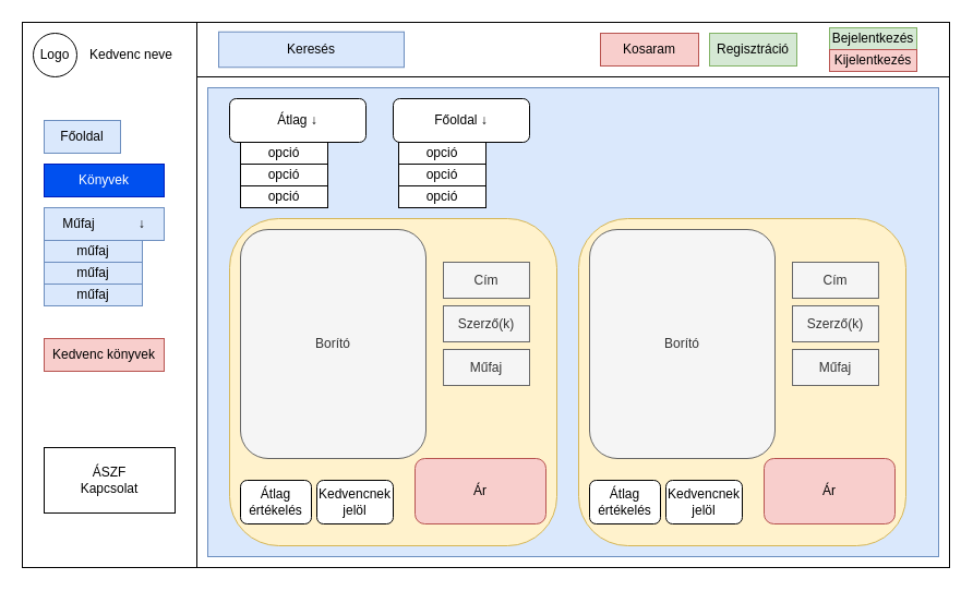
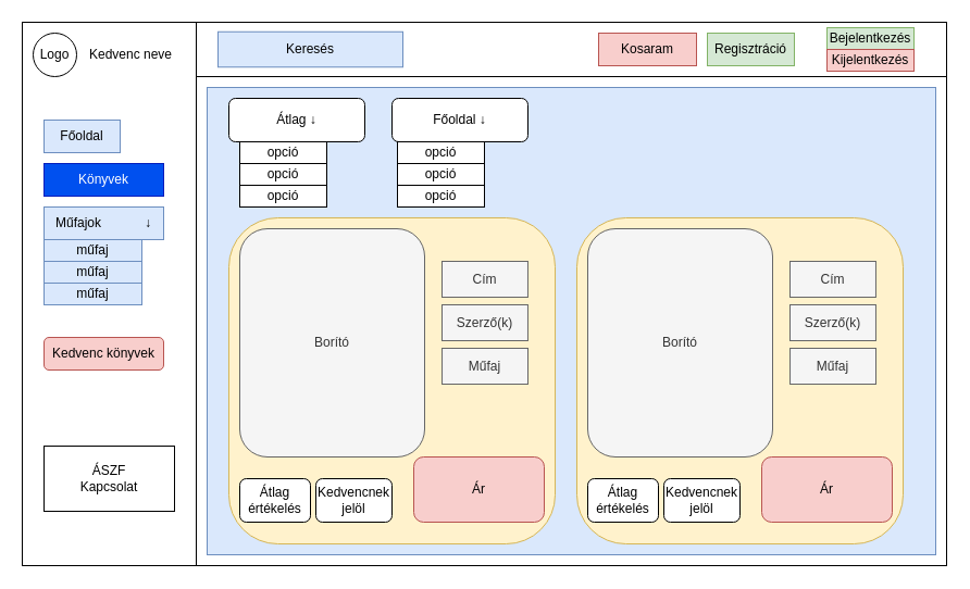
  <mxCell id="0" />
  <mxCell id="1" parent="0" />
  <mxCell id="2" value="" style="rounded=0;whiteSpace=wrap;html=1;" parent="1" vertex="1"><mxGeometry width="850" height="500" as="geometry" x="20" y="20" /></mxCell>
  <mxCell id="3" value="" style="rounded=0;whiteSpace=wrap;html=1;fillColor=#dae8fc;strokeColor=#6c8ebf;" parent="1" vertex="1"><mxGeometry x="190" y="80" width="670" height="430" as="geometry" /></mxCell>
  <mxCell id="4" value="" style="rounded=0;whiteSpace=wrap;html=1;" parent="1" vertex="1"><mxGeometry width="160" height="500" as="geometry" x="20" y="20" /></mxCell>
  <mxCell id="5" value="" style="rounded=0;whiteSpace=wrap;html=1;" parent="1" vertex="1"><mxGeometry x="180" width="690" height="50" as="geometry" y="20" /></mxCell>
  <mxCell id="6" value="Logo" style="ellipse;whiteSpace=wrap;html=1;" parent="1" vertex="1"><mxGeometry x="30" y="30" width="40" height="40" as="geometry" /></mxCell>
  <mxCell id="7" value="Kedvenc neve" style="text;html=1;strokeColor=none;fillColor=none;align=center;verticalAlign=middle;whiteSpace=wrap;rounded=0;" parent="1" vertex="1"><mxGeometry x="80" y="35" width="80" height="30" as="geometry" /></mxCell>
  <mxCell id="8" value="Főoldal" style="text;html=1;strokeColor=#6c8ebf;fillColor=#dae8fc;align=center;verticalAlign=middle;whiteSpace=wrap;rounded=0;" parent="1" vertex="1"><mxGeometry x="40" y="110" width="70" height="30" as="geometry" /></mxCell>
  <mxCell id="9" value="Könyvek" style="text;html=1;strokeColor=#001DBC;fillColor=#0050ef;align=center;verticalAlign=middle;whiteSpace=wrap;rounded=0;fontColor=#ffffff;" parent="1" vertex="1"><mxGeometry x="40" y="150" width="110" height="30" as="geometry" /></mxCell>
- <mxCell id="10" value="Műfaj&amp;nbsp; &amp;nbsp; &amp;nbsp; &amp;nbsp; &amp;nbsp; &amp;nbsp;&amp;nbsp;↓" style="text;html=1;strokeColor=#6c8ebf;fillColor=#dae8fc;align=center;verticalAlign=middle;whiteSpace=wrap;rounded=0;" parent="1" vertex="1"><mxGeometry x="40" y="190" width="110" height="30" as="geometry" /></mxCell>
- <mxCell id="11" value="Kedvenc könyvek" style="rounded=0;whiteSpace=wrap;html=1;fillColor=#f8cecc;strokeColor=#b85450;" parent="1" vertex="1"><mxGeometry x="40" y="310" width="110" height="30" as="geometry" /></mxCell>
+ <mxCell id="10" value="Műfajok&amp;nbsp; &amp;nbsp; &amp;nbsp; &amp;nbsp; &amp;nbsp; &amp;nbsp;&amp;nbsp;↓" style="text;html=1;strokeColor=#6c8ebf;fillColor=#dae8fc;align=center;verticalAlign=middle;whiteSpace=wrap;rounded=0;" parent="1" vertex="1"><mxGeometry x="40" y="190" width="110" height="30" as="geometry" /></mxCell>
+ <mxCell id="11" value="Kedvenc könyvek" style="whiteSpace=wrap;html=1;fillColor=#f8cecc;strokeColor=#b85450;rounded=1;" parent="1" vertex="1"><mxGeometry x="40" y="310" width="110" height="30" as="geometry" /></mxCell>
  <mxCell id="12" value="Regisztráció" style="text;html=1;strokeColor=#82b366;fillColor=#d5e8d4;align=center;verticalAlign=middle;whiteSpace=wrap;rounded=0;" parent="1" vertex="1"><mxGeometry x="650" y="30" width="80" height="30" as="geometry" /></mxCell>
  <mxCell id="13" value="Bejelentkezés" style="text;html=1;strokeColor=#82b366;fillColor=#d5e8d4;align=center;verticalAlign=middle;whiteSpace=wrap;rounded=0;" parent="1" vertex="1"><mxGeometry x="760" y="25" width="80" height="20" as="geometry" /></mxCell>
  <mxCell id="14" value="Kijelentkezés" style="text;html=1;strokeColor=#b85450;fillColor=#f8cecc;align=center;verticalAlign=middle;whiteSpace=wrap;rounded=0;" parent="1" vertex="1"><mxGeometry x="760" y="45" width="80" height="20" as="geometry" /></mxCell>
  <mxCell id="15" value="ÁSZF&lt;br&gt;Kapcsolat" style="rounded=0;whiteSpace=wrap;html=1;" parent="1" vertex="1"><mxGeometry x="40" y="410" width="120" height="60" as="geometry" /></mxCell>
  <mxCell id="16" value="Keresés" style="rounded=0;whiteSpace=wrap;html=1;fillColor=#dae8fc;strokeColor=#6c8ebf;" parent="1" vertex="1"><mxGeometry x="200" y="28.75" width="170" height="32.5" as="geometry" /></mxCell>
  <mxCell id="17" value="Kosaram" style="rounded=0;whiteSpace=wrap;html=1;fillColor=#f8cecc;strokeColor=#b85450;" parent="1" vertex="1"><mxGeometry x="550" y="30" width="90" height="30" as="geometry" /></mxCell>
  <mxCell id="18" value="műfaj" style="rounded=0;whiteSpace=wrap;html=1;fillColor=#dae8fc;strokeColor=#6c8ebf;" parent="1" vertex="1"><mxGeometry x="40" y="220" width="90" height="20" as="geometry" /></mxCell>
  <mxCell id="19" value="műfaj" style="rounded=0;whiteSpace=wrap;html=1;fillColor=#dae8fc;strokeColor=#6c8ebf;" parent="1" vertex="1"><mxGeometry x="40" y="240" width="90" height="20" as="geometry" /></mxCell>
  <mxCell id="20" value="műfaj" style="rounded=0;whiteSpace=wrap;html=1;fillColor=#dae8fc;strokeColor=#6c8ebf;" parent="1" vertex="1"><mxGeometry x="40" y="260" width="90" height="20" as="geometry" /></mxCell>
  <mxCell id="21" value="" style="rounded=1;whiteSpace=wrap;html=1;fillColor=#fff2cc;strokeColor=#d6b656;" parent="1" vertex="1"><mxGeometry x="210" y="200" width="300" height="300" as="geometry" /></mxCell>
  <mxCell id="22" value="Borító" style="rounded=1;whiteSpace=wrap;html=1;fillColor=#f5f5f5;fontColor=#333333;strokeColor=#666666;" parent="1" vertex="1"><mxGeometry x="220" y="210" width="170" height="210" as="geometry" /></mxCell>
  <mxCell id="23" value="Cím" style="text;html=1;strokeColor=#666666;fillColor=#f5f5f5;align=center;verticalAlign=middle;whiteSpace=wrap;rounded=0;fontColor=#333333;" parent="1" vertex="1"><mxGeometry x="406" y="240" width="78.95" height="33" as="geometry" /></mxCell>
  <mxCell id="24" value="Szerző(k)" style="text;html=1;strokeColor=#666666;fillColor=#f5f5f5;align=center;verticalAlign=middle;whiteSpace=wrap;rounded=0;fontColor=#333333;" parent="1" vertex="1"><mxGeometry x="406" y="280" width="78.95" height="33" as="geometry" /></mxCell>
  <mxCell id="25" value="Átlag ↓" style="rounded=1;whiteSpace=wrap;html=1;" vertex="1" parent="1"><mxGeometry x="210" y="90" width="125" height="40" as="geometry" /></mxCell>
  <mxCell id="26" value="Főoldal ↓" style="rounded=1;whiteSpace=wrap;html=1;" vertex="1" parent="1"><mxGeometry x="360" y="90" width="125" height="40" as="geometry" /></mxCell>
  <mxCell id="27" value="Átlag értékelés" style="rounded=1;whiteSpace=wrap;html=1;" vertex="1" parent="1"><mxGeometry x="220" y="440" width="65" height="40" as="geometry" /></mxCell>
  <mxCell id="28" value="Kedvencnek jelöl" style="rounded=1;whiteSpace=wrap;html=1;" vertex="1" parent="1"><mxGeometry x="290" y="440" width="70" height="40" as="geometry" /></mxCell>
  <mxCell id="29" value="Ár" style="rounded=1;whiteSpace=wrap;html=1;fillColor=#f8cecc;strokeColor=#b85450;" vertex="1" parent="1"><mxGeometry x="380" y="420" width="120" height="60" as="geometry" /></mxCell>
  <mxCell id="30" value="Műfaj" style="text;html=1;strokeColor=#666666;fillColor=#f5f5f5;align=center;verticalAlign=middle;whiteSpace=wrap;rounded=0;fontColor=#333333;" vertex="1" parent="1"><mxGeometry x="406.05" y="320" width="78.95" height="33" as="geometry" /></mxCell>
  <mxCell id="31" value="opció" style="rounded=0;whiteSpace=wrap;html=1;" vertex="1" parent="1"><mxGeometry x="220" y="130" width="80" height="20" as="geometry" /></mxCell>
  <mxCell id="32" value="opció" style="rounded=0;whiteSpace=wrap;html=1;" vertex="1" parent="1"><mxGeometry x="220" y="150" width="80" height="20" as="geometry" /></mxCell>
  <mxCell id="33" value="opció" style="rounded=0;whiteSpace=wrap;html=1;" vertex="1" parent="1"><mxGeometry x="220" y="170" width="80" height="20" as="geometry" /></mxCell>
  <mxCell id="34" value="opció" style="rounded=0;whiteSpace=wrap;html=1;" vertex="1" parent="1"><mxGeometry x="365" y="130" width="80" height="20" as="geometry" /></mxCell>
  <mxCell id="35" value="opció" style="rounded=0;whiteSpace=wrap;html=1;" vertex="1" parent="1"><mxGeometry x="365" y="150" width="80" height="20" as="geometry" /></mxCell>
  <mxCell id="36" value="opció" style="rounded=0;whiteSpace=wrap;html=1;" vertex="1" parent="1"><mxGeometry x="365" y="170" width="80" height="20" as="geometry" /></mxCell>
  <mxCell id="37" value="" style="rounded=1;whiteSpace=wrap;html=1;fillColor=#fff2cc;strokeColor=#d6b656;" vertex="1" parent="1"><mxGeometry x="530" y="200" width="300" height="300" as="geometry" /></mxCell>
  <mxCell id="38" value="Borító" style="rounded=1;whiteSpace=wrap;html=1;fillColor=#f5f5f5;fontColor=#333333;strokeColor=#666666;" vertex="1" parent="1"><mxGeometry x="540" y="210" width="170" height="210" as="geometry" /></mxCell>
  <mxCell id="39" value="Cím" style="text;html=1;strokeColor=#666666;fillColor=#f5f5f5;align=center;verticalAlign=middle;whiteSpace=wrap;rounded=0;fontColor=#333333;" vertex="1" parent="1"><mxGeometry x="726" y="240" width="78.95" height="33" as="geometry" /></mxCell>
  <mxCell id="40" value="Szerző(k)" style="text;html=1;strokeColor=#666666;fillColor=#f5f5f5;align=center;verticalAlign=middle;whiteSpace=wrap;rounded=0;fontColor=#333333;" vertex="1" parent="1"><mxGeometry x="726" y="280" width="78.95" height="33" as="geometry" /></mxCell>
  <mxCell id="41" value="Átlag értékelés" style="rounded=1;whiteSpace=wrap;html=1;" vertex="1" parent="1"><mxGeometry x="540" y="440" width="65" height="40" as="geometry" /></mxCell>
  <mxCell id="42" value="Kedvencnek jelöl" style="rounded=1;whiteSpace=wrap;html=1;" vertex="1" parent="1"><mxGeometry x="610" y="440" width="70" height="40" as="geometry" /></mxCell>
  <mxCell id="43" value="Ár" style="rounded=1;whiteSpace=wrap;html=1;fillColor=#f8cecc;strokeColor=#b85450;" vertex="1" parent="1"><mxGeometry x="700" y="420" width="120" height="60" as="geometry" /></mxCell>
  <mxCell id="44" value="Műfaj" style="text;html=1;strokeColor=#666666;fillColor=#f5f5f5;align=center;verticalAlign=middle;whiteSpace=wrap;rounded=0;fontColor=#333333;" vertex="1" parent="1"><mxGeometry x="726.05" y="320" width="78.95" height="33" as="geometry" /></mxCell>
